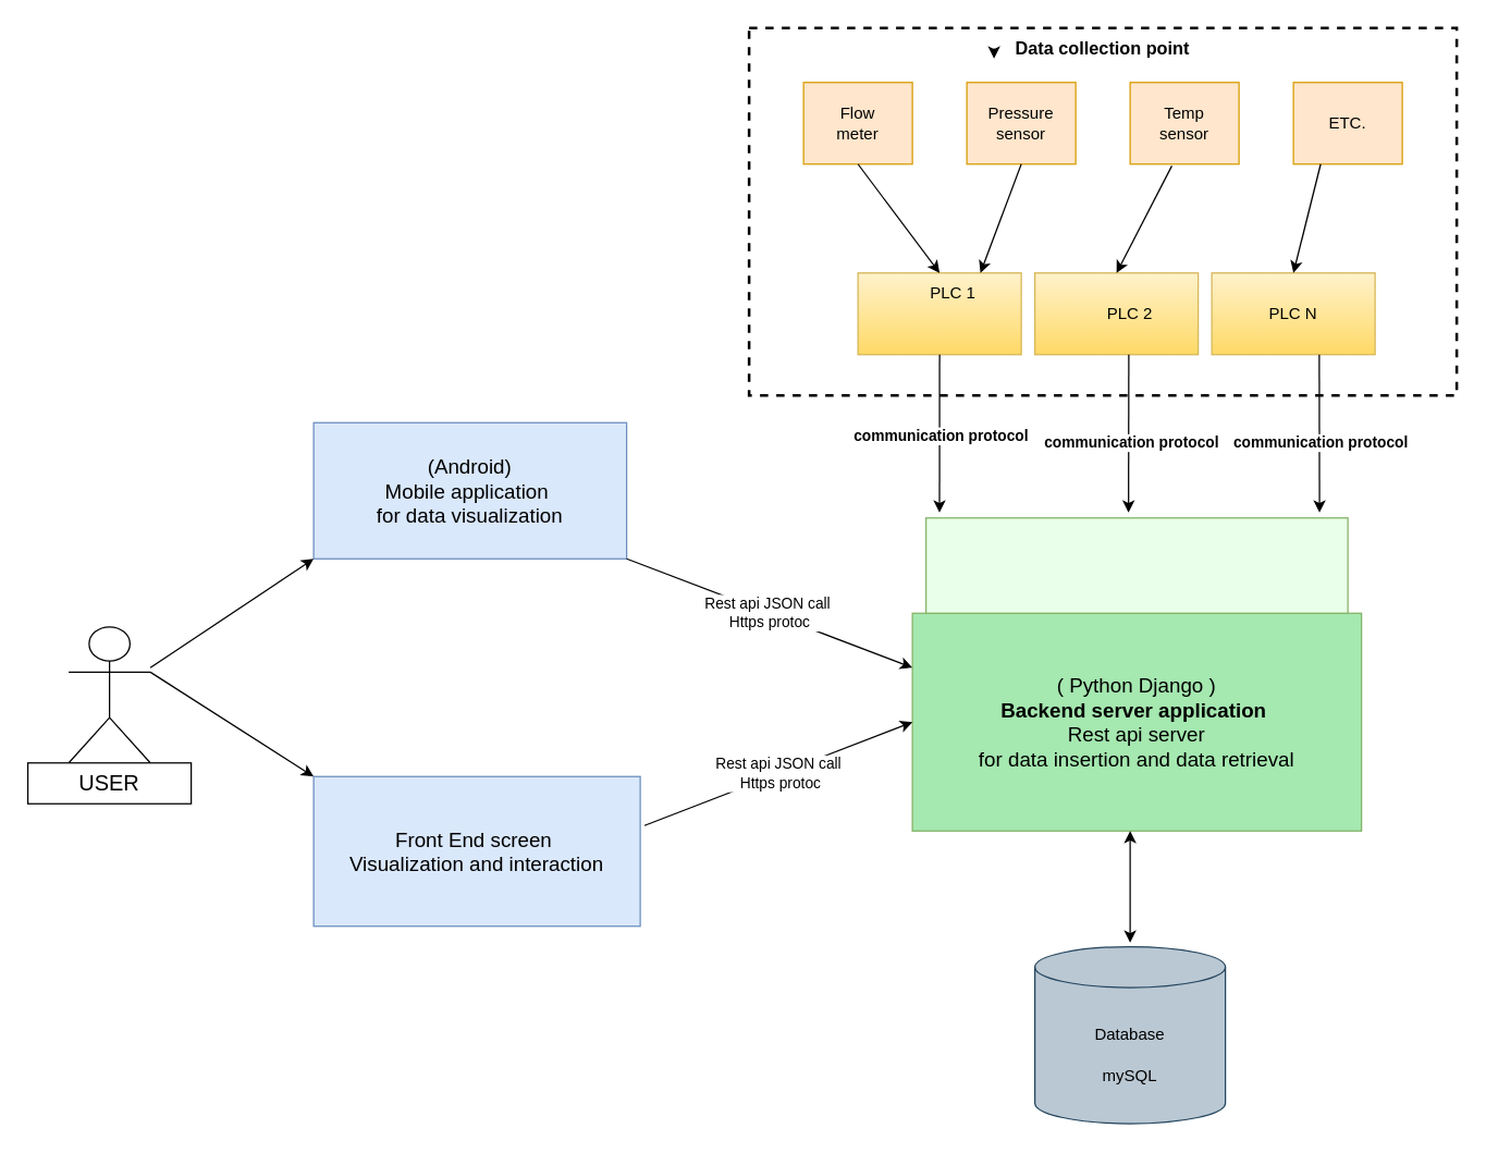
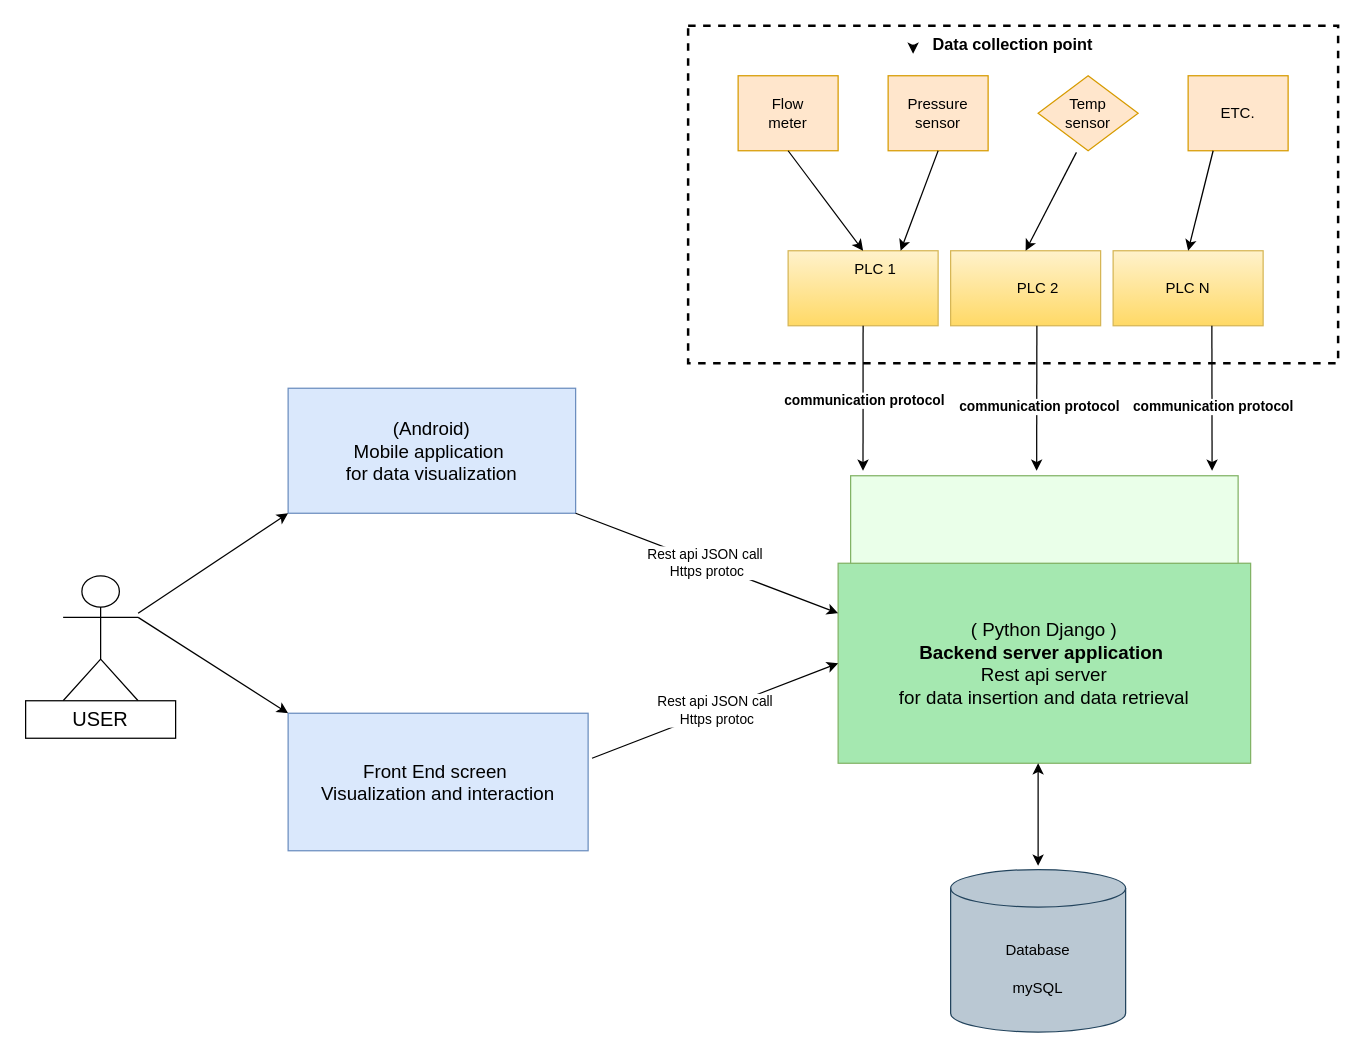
  <mxCell id="0" />
  <mxCell id="1" parent="0" />
  <mxCell id="2" value="" style="rounded=0;whiteSpace=wrap;html=1;dashed=1;fillColor=none;strokeWidth=2;" vertex="1" parent="1"><mxGeometry x="550" y="20" width="520" height="270" as="geometry" /></mxCell>
  <mxCell id="3" value="Actor" style="shape=umlActor;verticalLabelPosition=bottom;verticalAlign=top;html=1;outlineConnect=0;" vertex="1" parent="1"><mxGeometry x="50" y="460" width="60" height="100" as="geometry" /></mxCell>
  <mxCell id="4" value="" style="rounded=0;whiteSpace=wrap;html=1;fillColor=#dae8fc;strokeColor=#6c8ebf;" vertex="1" parent="1"><mxGeometry x="230" y="310" width="230" height="100" as="geometry" /></mxCell>
  <mxCell id="5" value="&lt;font style=&quot;font-size: 15px&quot;&gt;(Android) &lt;br&gt;Mobile application&amp;nbsp;&lt;br&gt;for data visualization&lt;/font&gt;" style="text;html=1;strokeColor=none;fillColor=none;align=center;verticalAlign=middle;whiteSpace=wrap;rounded=0;" vertex="1" parent="1"><mxGeometry x="255" y="320" width="180" height="80" as="geometry" /></mxCell>
  <mxCell id="6" value="" style="rounded=0;whiteSpace=wrap;html=1;fillColor=#dae8fc;strokeColor=#6c8ebf;" vertex="1" parent="1"><mxGeometry x="230" y="570" width="240" height="110" as="geometry" /></mxCell>
  <mxCell id="7" value="&lt;font style=&quot;font-size: 15px&quot;&gt;Front End screen&amp;nbsp;&lt;br&gt;Visualization and interaction&lt;/font&gt;" style="text;html=1;strokeColor=none;fillColor=none;align=center;verticalAlign=middle;whiteSpace=wrap;rounded=0;" vertex="1" parent="1"><mxGeometry x="250" y="580" width="200" height="90" as="geometry" /></mxCell>
  <mxCell id="8" value="" style="rounded=0;whiteSpace=wrap;html=1;strokeColor=#82b366;fillColor=#A5E8B0;" vertex="1" parent="1"><mxGeometry x="670" y="450" width="330" height="160" as="geometry" /></mxCell>
  <mxCell id="9" value="&lt;font style=&quot;font-size: 15px&quot;&gt;( Python Django )&lt;br&gt;&lt;b&gt;Backend server application&amp;nbsp;&lt;/b&gt;&lt;br&gt;Rest api server&lt;br&gt;for data insertion and data retrieval&lt;br&gt;&lt;/font&gt;" style="text;html=1;strokeColor=none;fillColor=none;align=center;verticalAlign=middle;whiteSpace=wrap;rounded=0;" vertex="1" parent="1"><mxGeometry x="690" y="470" width="290" height="120" as="geometry" /></mxCell>
  <mxCell id="10" value="" style="endArrow=classic;html=1;entryX=0;entryY=1;entryDx=0;entryDy=0;" edge="1" parent="1" source="3"><mxGeometry width="50" height="50" relative="1" as="geometry"><mxPoint x="130" y="440" as="sourcePoint" /><mxPoint x="230" y="410" as="targetPoint" /></mxGeometry></mxCell>
  <mxCell id="11" value="" style="endArrow=classic;html=1;entryX=0;entryY=0;entryDx=0;entryDy=0;exitX=1;exitY=0.333;exitDx=0;exitDy=0;exitPerimeter=0;" edge="1" parent="1" source="3" target="6"><mxGeometry width="50" height="50" relative="1" as="geometry"><mxPoint x="120" y="590" as="sourcePoint" /><mxPoint x="170" y="540" as="targetPoint" /></mxGeometry></mxCell>
  <mxCell id="12" value="Rest api JSON call&amp;nbsp;&lt;br&gt;Https protoc" style="endArrow=classic;html=1;exitX=1;exitY=1;exitDx=0;exitDy=0;entryX=0;entryY=0.25;entryDx=0;entryDy=0;" edge="1" parent="1" target="8"><mxGeometry relative="1" as="geometry"><mxPoint x="460" y="410" as="sourcePoint" /><mxPoint x="580" y="570" as="targetPoint" /></mxGeometry></mxCell>
  <mxCell id="13" value="" style="endArrow=classic;html=1;entryX=0;entryY=0.5;entryDx=0;entryDy=0;exitX=1.013;exitY=0.327;exitDx=0;exitDy=0;exitPerimeter=0;" edge="1" parent="1" source="6" target="8"><mxGeometry relative="1" as="geometry"><mxPoint x="500" y="580" as="sourcePoint" /><mxPoint x="600" y="580" as="targetPoint" /></mxGeometry></mxCell>
  <mxCell id="14" value="Rest api JSON call&amp;nbsp;&lt;br&gt;Https protoc" style="edgeLabel;resizable=0;html=1;align=center;verticalAlign=middle;" connectable="0" vertex="1" parent="13"><mxGeometry relative="1" as="geometry" /></mxCell>
  <mxCell id="15" value="" style="shape=cylinder3;whiteSpace=wrap;html=1;boundedLbl=1;backgroundOutline=1;size=15;fillColor=#bac8d3;strokeColor=#23445d;" vertex="1" parent="1"><mxGeometry x="760" y="695" width="140" height="130" as="geometry" /></mxCell>
  <mxCell id="16" value="Database" style="text;html=1;strokeColor=none;fillColor=none;align=center;verticalAlign=middle;whiteSpace=wrap;rounded=0;" vertex="1" parent="1"><mxGeometry x="810" y="750" width="40" height="20" as="geometry" /></mxCell>
  <mxCell id="17" value="mySQL" style="text;html=1;strokeColor=none;fillColor=none;align=center;verticalAlign=middle;whiteSpace=wrap;rounded=0;" vertex="1" parent="1"><mxGeometry x="780" y="780" width="100" height="20" as="geometry" /></mxCell>
  <mxCell id="18" value="" style="endArrow=classic;startArrow=classic;html=1;" edge="1" parent="1"><mxGeometry width="50" height="50" relative="1" as="geometry"><mxPoint x="830" y="692" as="sourcePoint" /><mxPoint x="830" y="610" as="targetPoint" /></mxGeometry></mxCell>
  <mxCell id="19" value="" style="rounded=0;whiteSpace=wrap;html=1;fillColor=#ffe6cc;strokeColor=#d79b00;" vertex="1" parent="1"><mxGeometry x="590" y="60" width="80" height="60" as="geometry" /></mxCell>
  <mxCell id="20" value="&lt;font face=&quot;helvetica&quot;&gt;Pressure sensor&lt;/font&gt;" style="rounded=0;whiteSpace=wrap;html=1;fillColor=#ffe6cc;strokeColor=#d79b00;" vertex="1" parent="1"><mxGeometry x="710" y="60" width="80" height="60" as="geometry" /></mxCell>
- <mxCell id="21" value="&lt;font face=&quot;helvetica&quot;&gt;Temp &lt;br&gt;sensor&lt;br&gt;&lt;/font&gt;" style="rounded=0;whiteSpace=wrap;html=1;fillColor=#ffe6cc;strokeColor=#d79b00;" vertex="1" parent="1"><mxGeometry x="830" y="60" width="80" height="60" as="geometry" /></mxCell>
+ <mxCell id="21" value="&lt;font face=&quot;helvetica&quot;&gt;Temp &lt;br&gt;sensor&lt;br&gt;&lt;/font&gt;" style="rhombus;whiteSpace=wrap;html=1;fillColor=#ffe6cc;strokeColor=#d79b00;" vertex="1" parent="1"><mxGeometry x="830" y="60" width="80" height="60" as="geometry" /></mxCell>
  <mxCell id="22" value="&lt;font face=&quot;helvetica&quot;&gt;ETC.&lt;/font&gt;" style="rounded=0;whiteSpace=wrap;html=1;fillColor=#ffe6cc;strokeColor=#d79b00;" vertex="1" parent="1"><mxGeometry x="950" y="60" width="80" height="60" as="geometry" /></mxCell>
  <mxCell id="23" value="Flow meter" style="text;html=1;strokeColor=none;fillColor=none;align=center;verticalAlign=middle;whiteSpace=wrap;rounded=0;" vertex="1" parent="1"><mxGeometry x="610" y="80" width="40" height="20" as="geometry" /></mxCell>
  <mxCell id="24" style="edgeStyle=orthogonalEdgeStyle;rounded=0;orthogonalLoop=1;jettySize=auto;html=1;exitX=0;exitY=0.5;exitDx=0;exitDy=0;entryX=0;entryY=0.75;entryDx=0;entryDy=0;" edge="1" parent="1" source="26" target="26"><mxGeometry relative="1" as="geometry" /></mxCell>
  <mxCell id="25" value="" style="rounded=0;whiteSpace=wrap;html=1;fillColor=#fff2cc;strokeColor=#d6b656;gradientColor=#ffd966;" vertex="1" parent="1"><mxGeometry x="630" y="200" width="120" height="60" as="geometry" /></mxCell>
  <mxCell id="26" value="&lt;b&gt;&lt;font style=&quot;font-size: 13px&quot;&gt;Data collection point&lt;/font&gt;&lt;/b&gt;" style="text;html=1;strokeColor=none;fillColor=none;align=center;verticalAlign=middle;whiteSpace=wrap;rounded=0;" vertex="1" parent="1"><mxGeometry x="730" y="20" width="160" height="30" as="geometry" /></mxCell>
  <mxCell id="27" value="PLC 1" style="text;html=1;strokeColor=none;fillColor=none;align=center;verticalAlign=middle;whiteSpace=wrap;rounded=0;" vertex="1" parent="1"><mxGeometry x="680" y="205" width="40" height="20" as="geometry" /></mxCell>
  <mxCell id="28" value="" style="rounded=0;whiteSpace=wrap;html=1;fillColor=#fff2cc;strokeColor=#d6b656;gradientColor=#ffd966;" vertex="1" parent="1"><mxGeometry x="760" y="200" width="120" height="60" as="geometry" /></mxCell>
  <mxCell id="29" value="PLC 2" style="text;html=1;strokeColor=none;fillColor=none;align=center;verticalAlign=middle;whiteSpace=wrap;rounded=0;" vertex="1" parent="1"><mxGeometry x="810" y="220" width="40" height="20" as="geometry" /></mxCell>
  <mxCell id="30" value="" style="endArrow=classic;html=1;exitX=0.5;exitY=1;exitDx=0;exitDy=0;entryX=0.5;entryY=0;entryDx=0;entryDy=0;" edge="1" parent="1" source="19" target="25"><mxGeometry width="50" height="50" relative="1" as="geometry"><mxPoint x="630" y="130" as="sourcePoint" /><mxPoint x="750" y="320" as="targetPoint" /></mxGeometry></mxCell>
  <mxCell id="31" value="" style="endArrow=classic;html=1;exitX=0.5;exitY=1;exitDx=0;exitDy=0;entryX=0.75;entryY=0;entryDx=0;entryDy=0;" edge="1" parent="1" source="20" target="25"><mxGeometry width="50" height="50" relative="1" as="geometry"><mxPoint x="710" y="490" as="sourcePoint" /><mxPoint x="760" y="200" as="targetPoint" /></mxGeometry></mxCell>
  <mxCell id="32" value="" style="rounded=0;whiteSpace=wrap;html=1;fillColor=#fff2cc;strokeColor=#d6b656;gradientColor=#ffd966;" vertex="1" parent="1"><mxGeometry x="890" y="200" width="120" height="60" as="geometry" /></mxCell>
  <mxCell id="33" value="PLC N" style="text;html=1;strokeColor=none;fillColor=none;align=center;verticalAlign=middle;whiteSpace=wrap;rounded=0;" vertex="1" parent="1"><mxGeometry x="930" y="220" width="40" height="20" as="geometry" /></mxCell>
  <mxCell id="34" value="" style="endArrow=classic;html=1;entryX=0.5;entryY=0;entryDx=0;entryDy=0;exitX=0.383;exitY=1.022;exitDx=0;exitDy=0;exitPerimeter=0;" edge="1" parent="1" source="21" target="28"><mxGeometry width="50" height="50" relative="1" as="geometry"><mxPoint x="830" y="180" as="sourcePoint" /><mxPoint x="880" y="130" as="targetPoint" /></mxGeometry></mxCell>
  <mxCell id="35" value="" style="endArrow=classic;html=1;exitX=0.25;exitY=1;exitDx=0;exitDy=0;entryX=0.5;entryY=0;entryDx=0;entryDy=0;" edge="1" parent="1" source="22" target="32"><mxGeometry width="50" height="50" relative="1" as="geometry"><mxPoint x="890" y="180" as="sourcePoint" /><mxPoint x="940" y="130" as="targetPoint" /></mxGeometry></mxCell>
  <mxCell id="36" value="" style="rounded=0;whiteSpace=wrap;html=1;strokeColor=#82b366;fillColor=#EAFFE9;" vertex="1" parent="1"><mxGeometry x="680" y="380" width="310" height="70" as="geometry" /></mxCell>
  <mxCell id="37" value="" style="endArrow=classic;html=1;entryX=0.032;entryY=-0.057;entryDx=0;entryDy=0;entryPerimeter=0;rounded=1;" edge="1" parent="1" source="25" target="36"><mxGeometry relative="1" as="geometry"><mxPoint x="690" y="250" as="sourcePoint" /><mxPoint x="690" y="350" as="targetPoint" /></mxGeometry></mxCell>
  <mxCell id="38" value="communication protocol" style="edgeLabel;resizable=0;html=1;align=center;verticalAlign=middle;fontStyle=1" connectable="0" vertex="1" parent="37"><mxGeometry relative="1" as="geometry"><mxPoint x="0.05" y="2" as="offset" /></mxGeometry></mxCell>
  <mxCell id="39" value="" style="endArrow=classic;html=1;entryX=0.032;entryY=-0.057;entryDx=0;entryDy=0;entryPerimeter=0;" edge="1" parent="1"><mxGeometry relative="1" as="geometry"><mxPoint x="829" y="260" as="sourcePoint" /><mxPoint x="828.82" y="376.01" as="targetPoint" /></mxGeometry></mxCell>
  <mxCell id="40" value="communication protocol" style="edgeLabel;resizable=0;html=1;align=center;verticalAlign=middle;fontStyle=1" connectable="0" vertex="1" parent="39"><mxGeometry relative="1" as="geometry"><mxPoint x="1.15" y="7" as="offset" /></mxGeometry></mxCell>
  <mxCell id="41" value="" style="endArrow=classic;html=1;entryX=0.032;entryY=-0.057;entryDx=0;entryDy=0;entryPerimeter=0;" edge="1" parent="1"><mxGeometry relative="1" as="geometry"><mxPoint x="969" y="260" as="sourcePoint" /><mxPoint x="969.17" y="376.01" as="targetPoint" /></mxGeometry></mxCell>
  <mxCell id="42" value="communication protocol" style="edgeLabel;resizable=0;html=1;align=center;verticalAlign=middle;fontStyle=1" connectable="0" vertex="1" parent="41"><mxGeometry relative="1" as="geometry"><mxPoint x="0.8" y="7" as="offset" /></mxGeometry></mxCell>
  <mxCell id="43" value="" style="rounded=0;whiteSpace=wrap;html=1;" vertex="1" parent="1"><mxGeometry x="20" y="560" width="120" height="30" as="geometry" /></mxCell>
  <mxCell id="44" value="&lt;font style=&quot;font-size: 16px&quot;&gt;USER&lt;/font&gt;" style="text;html=1;align=center;verticalAlign=middle;whiteSpace=wrap;rounded=0;" vertex="1" parent="1"><mxGeometry x="20" y="560" width="120" height="30" as="geometry" /></mxCell>
